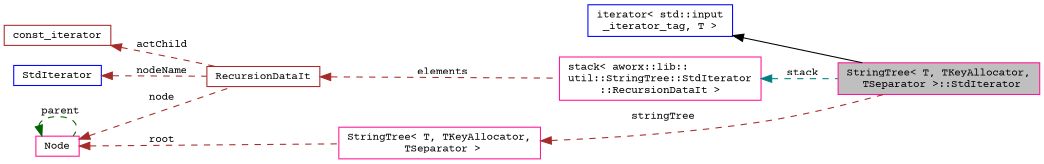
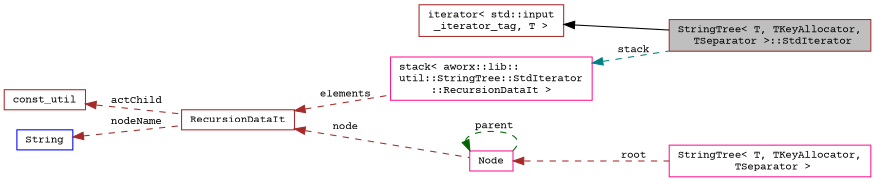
  digraph {
    fontname="Courier Prime"
    rankdir=LR
    node [color=deeppink fillcolor=white fontname="Courier Prime" fontsize=10 shape=record style=filled]
    edge [color=brown dir=back fontname="Courier Prime" fontsize=10 labelfontname=Helvetica labelfontsize=10 style=dashed]
-   n1 [fillcolor=grey75 fontcolor=black height=0.2 label="StringTree\< T, TKeyAllocator,\l TSeparator \>::StdIterator" width=0.4]
-   n2 [color=blue height=0.2 label="iterator\< std::input\l_iterator_tag, T \>" width=0.4]
+   n1 [color=brown fillcolor=grey75 fontcolor=black height=0.2 label="StringTree\< T, TKeyAllocator,\l TSeparator \>::StdIterator" width=0.4]
+   n2 [color=brown height=0.2 label="iterator\< std::input\l_iterator_tag, T \>" width=0.4]
    n3 [height=0.2 label="stack\< aworx::lib::\lutil::StringTree::StdIterator\l::RecursionDataIt \>" width=0.4]
    n4 [color=brown height=0.2 label=RecursionDataIt width=0.4]
-   n5 [color=brown height=0.2 label=const_iterator width=0.4]
-   n6 [color=blue height=0.2 label=StdIterator width=0.4]
+   n5 [color=brown height=0.2 label=const_util width=0.4]
+   n6 [color=blue height=0.2 label=String width=0.4]
    n7 [height=0.2 label="Node" width=0.4]
    n8 [height=0.2 label="StringTree\< T, TKeyAllocator,\l TSeparator \>" width=0.4]
    n2 -> n1 [color=black style=solid]
    n3 -> n1 [color=teal label=" stack"]
    n4 -> n3 [label=" elements"]
    n5 -> n4 [label=" actChild"]
    n6 -> n4 [label=" nodeName"]
-   n7 -> n4 [label=" node"]
+   n4 -> n7 [label=" node"]
    n7 -> n7 [color=darkgreen label=" parent"]
    n7 -> n8 [label=" root"]
-   n8 -> n1 [label=" stringTree"]
  }
